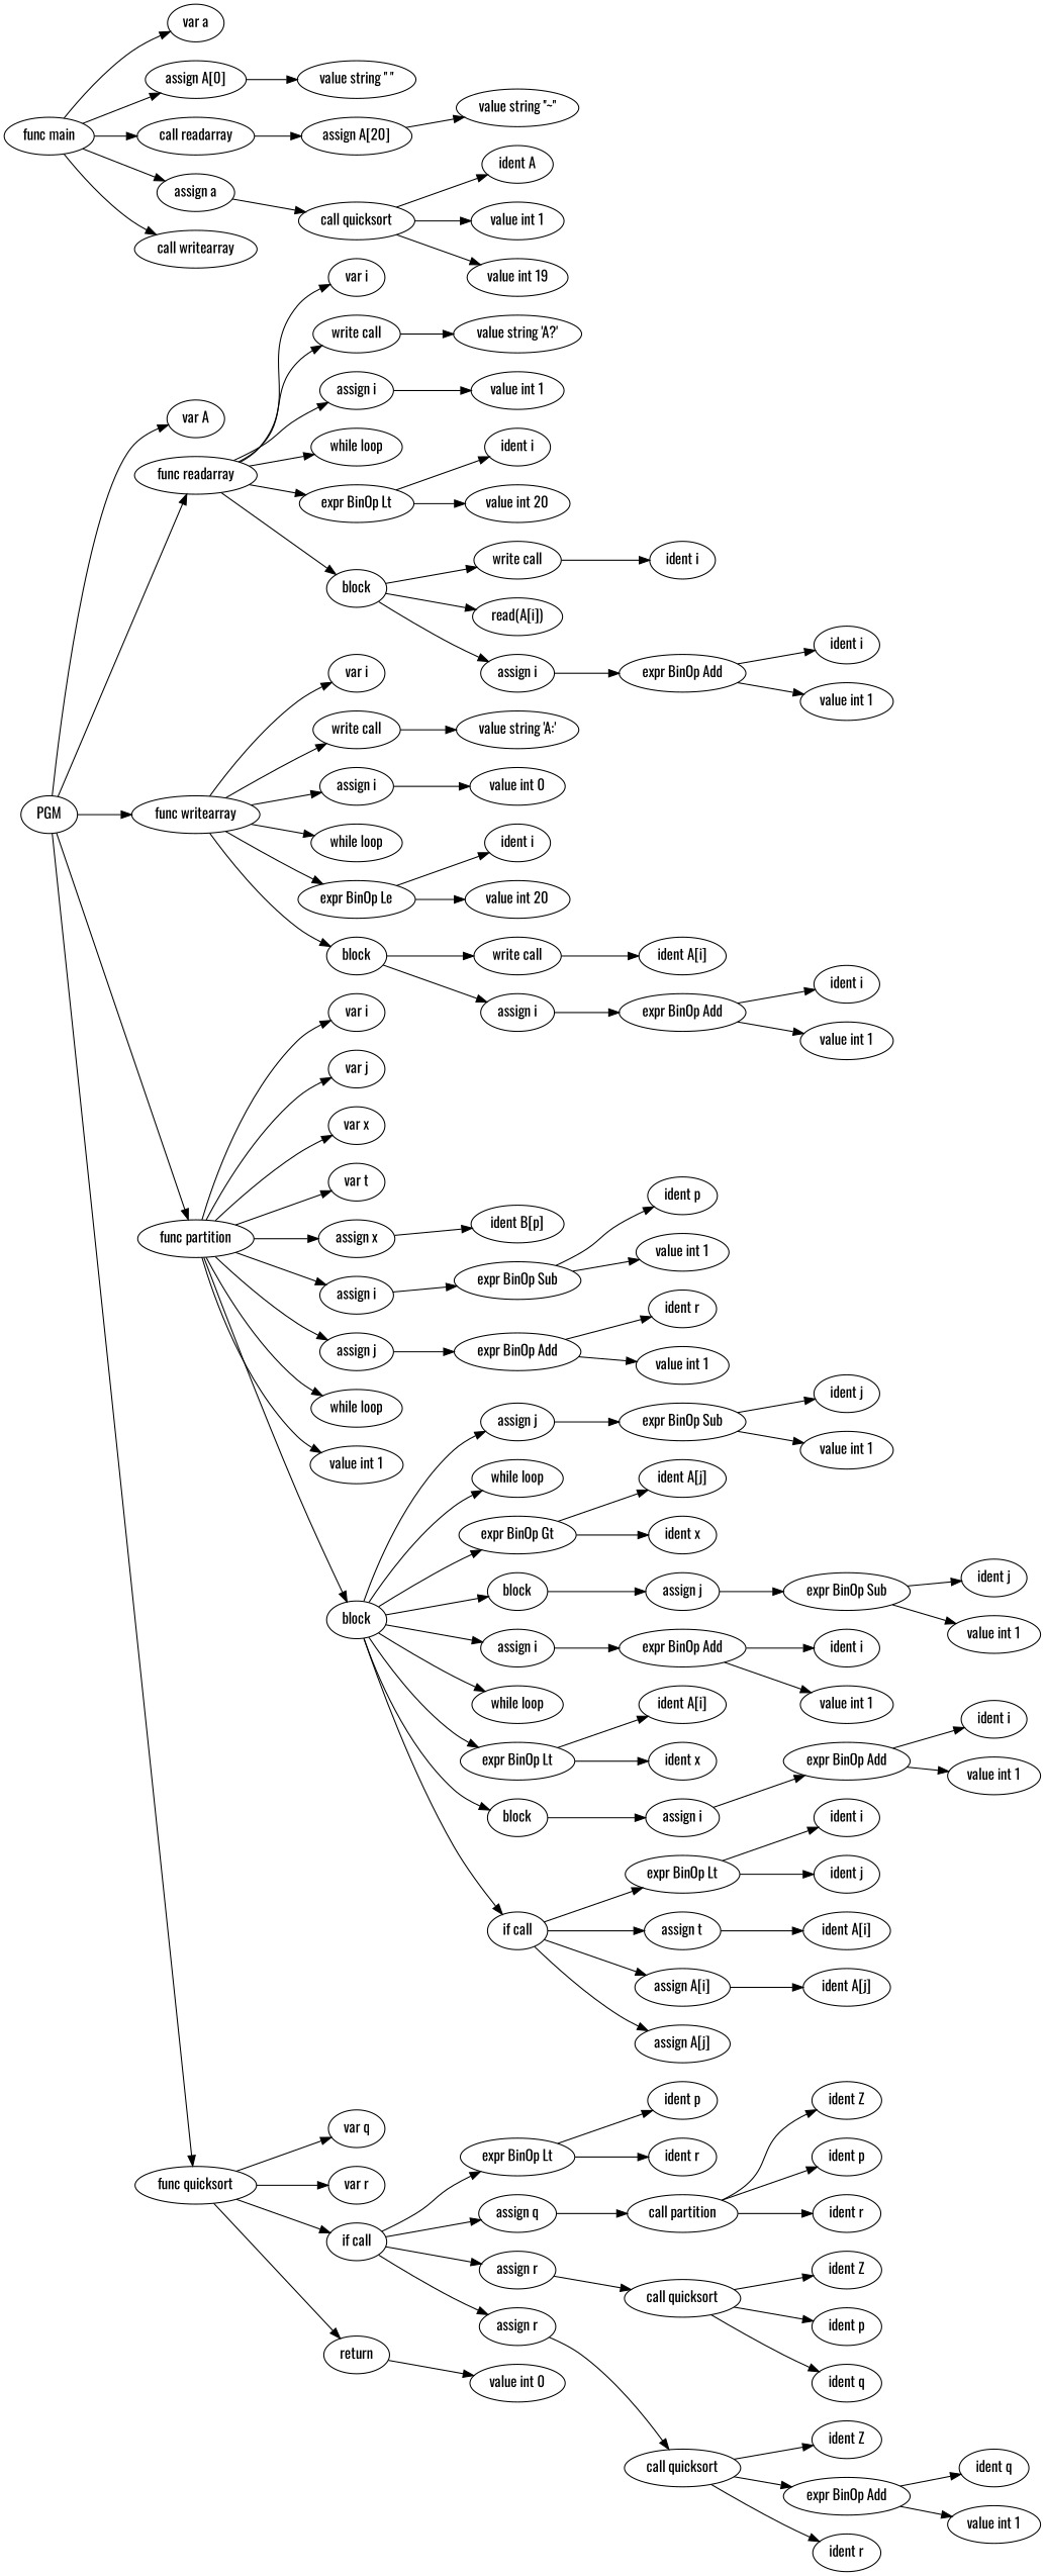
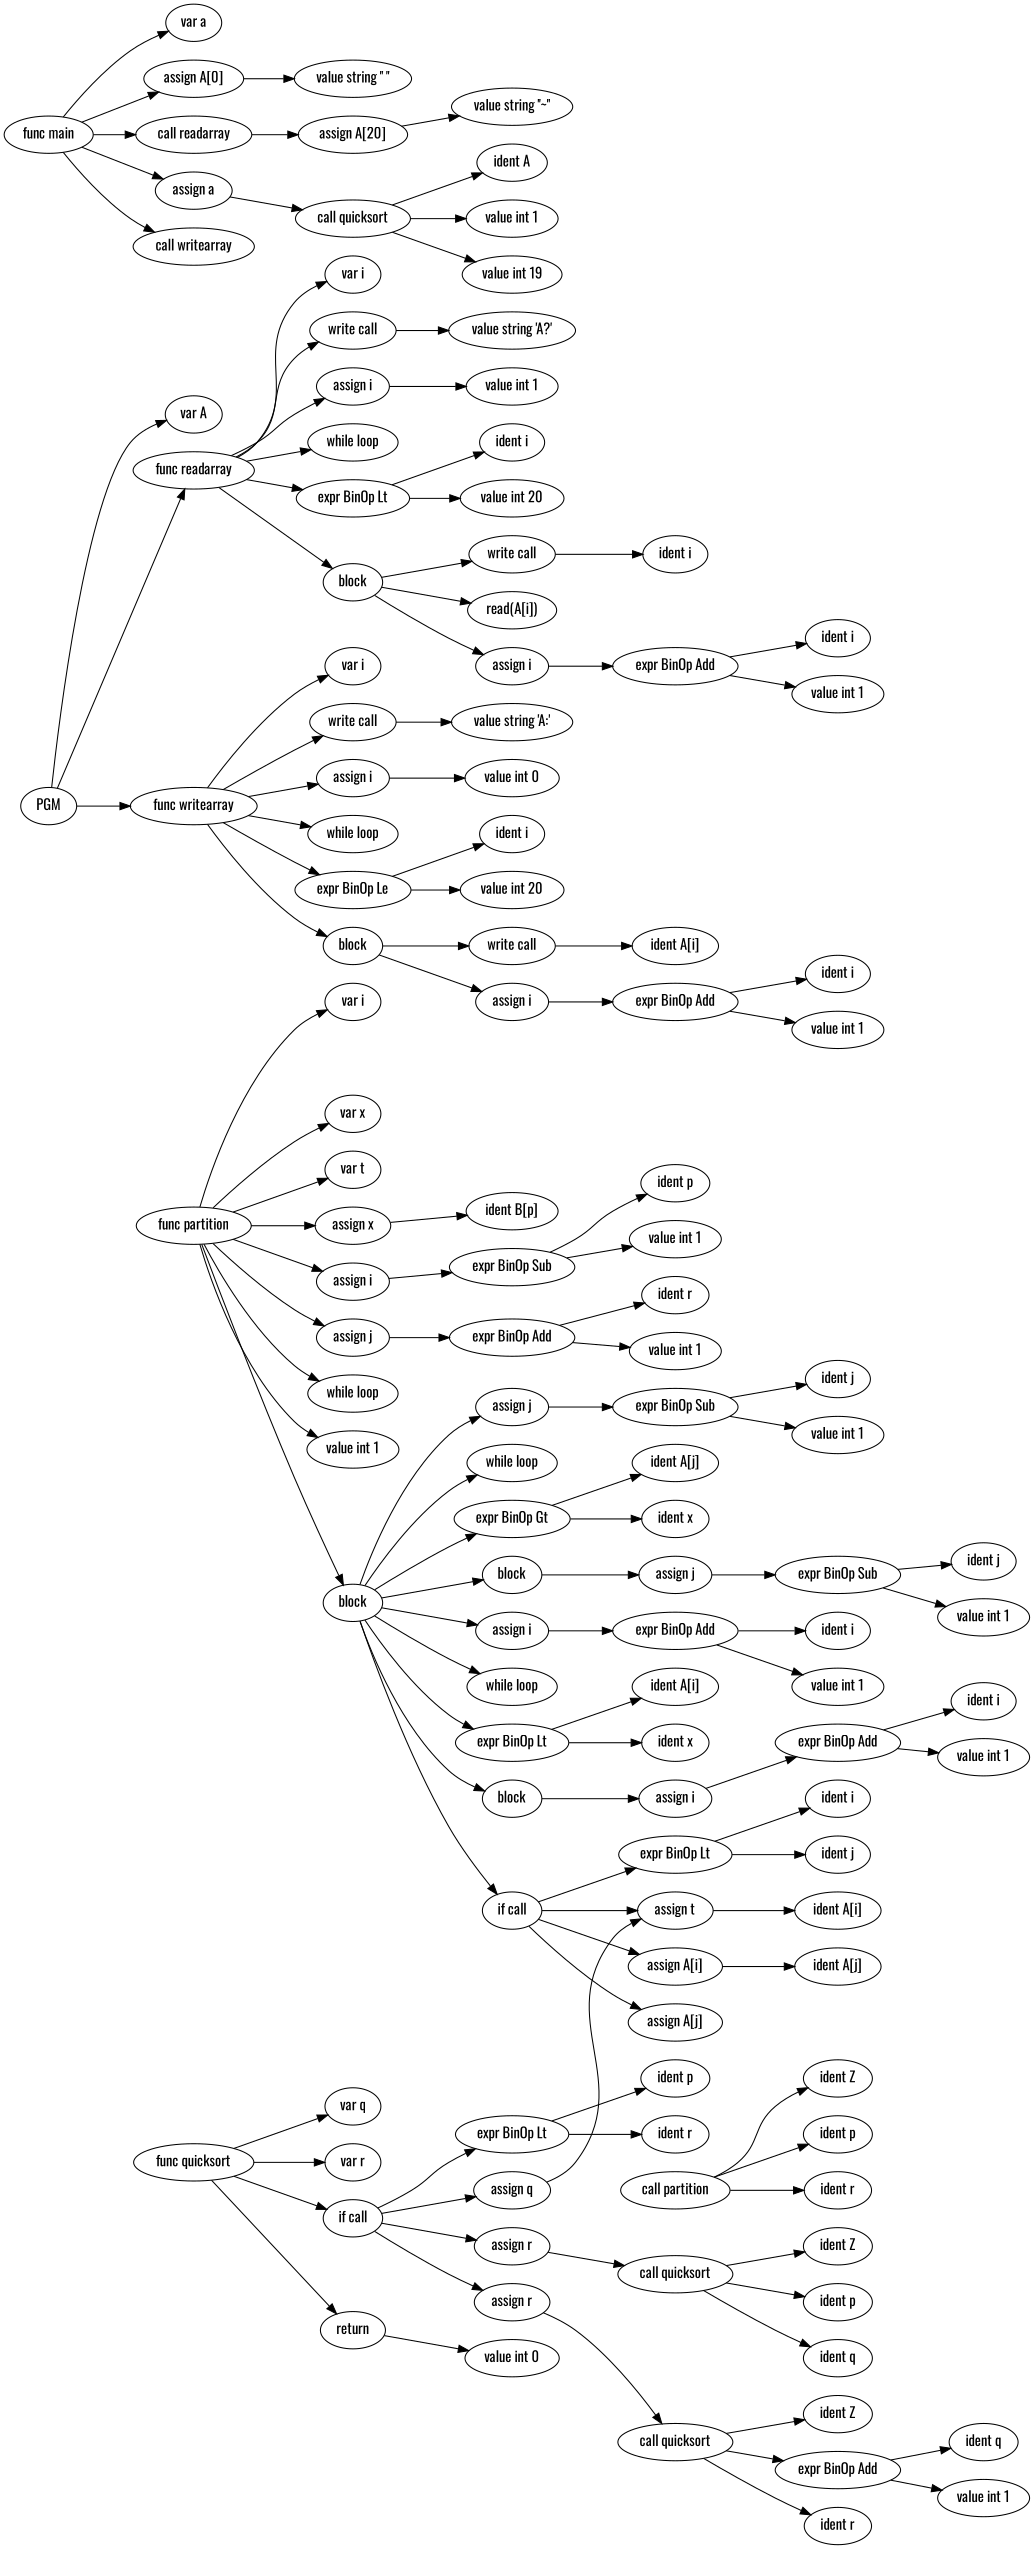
  digraph {
    fontname=Oswald
    rankdir=LR
    node [fontname=Oswald shape=ellipse]
    edge [fontname=Oswald]
    n1 [label=PGM]
    n2 [label="var A"]
    n3 [label="func readarray"]
    n4 [label="func writearray"]
    n5 [label="func partition"]
    n6 [label="func quicksort"]
    n7 [label="var i"]
    n8 [label="write call"]
    n9 [label="assign i"]
    n10 [label="while loop"]
    n11 [label="expr BinOp Lt"]
    n12 [label=block]
    n13 [label="var i"]
    n14 [label="write call"]
    n15 [label="assign i"]
    n16 [label="while loop"]
    n17 [label="expr BinOp Le"]
    n18 [label=block]
    n19 [label="var i"]
-   n20 [label="var j"]
    n21 [label="var x"]
    n22 [label="var t"]
    n23 [label="assign x"]
    n24 [label="assign i"]
    n25 [label="assign j"]
    n26 [label="while loop"]
    n27 [label="value int 1"]
    n28 [label=block]
    n29 [label="var q"]
    n30 [label="var r"]
    n31 [label="if call"]
    n32 [label=return]
    n33 [label="func main"]
    n34 [label="var a"]
    n35 [label="assign A[0]"]
    n36 [label="call readarray"]
    n37 [label="assign a"]
    n38 [label="call writearray"]
    n39 [label="value string 'A?'"]
    n40 [label="value int 1"]
    n41 [label="ident i"]
    n42 [label="value int 20"]
    n43 [label="write call"]
    n44 [label="read(A[i])"]
    n45 [label="assign i"]
    n46 [label="ident i"]
    n47 [label="expr BinOp Add"]
    n48 [label="ident i"]
    n49 [label="value int 1"]
    n50 [label="value string 'A:'"]
    n51 [label="value int 0"]
    n52 [label="ident i"]
    n53 [label="value int 20"]
    n54 [label="write call"]
    n55 [label="assign i"]
    n56 [label="ident A[i]"]
    n57 [label="expr BinOp Add"]
    n58 [label="ident i"]
    n59 [label="value int 1"]
    n60 [label="ident B[p]"]
    n61 [label="expr BinOp Sub"]
    n62 [label="expr BinOp Add"]
    n63 [label="assign j"]
    n64 [label="while loop"]
    n65 [label="expr BinOp Gt"]
    n66 [label=block]
    n67 [label="assign i"]
    n68 [label="while loop"]
    n69 [label="expr BinOp Lt"]
    n70 [label=block]
    n71 [label="if call"]
    n72 [label="ident p"]
    n73 [label="value int 1"]
    n74 [label="ident r"]
    n75 [label="value int 1"]
    n76 [label="expr BinOp Sub"]
    n77 [label="ident A[j]"]
    n78 [label="ident x"]
    n79 [label="assign j"]
    n80 [label="expr BinOp Add"]
    n81 [label="ident A[i]"]
    n82 [label="ident x"]
    n83 [label="assign i"]
    n84 [label="expr BinOp Lt"]
    n85 [label="assign t"]
    n86 [label="assign A[i]"]
    n87 [label="assign A[j]"]
    n88 [label="ident j"]
    n89 [label="value int 1"]
    n90 [label="expr BinOp Sub"]
    n91 [label="ident j"]
    n92 [label="value int 1"]
    n93 [label="ident i"]
    n94 [label="value int 1"]
    n95 [label="expr BinOp Add"]
    n96 [label="ident i"]
    n97 [label="value int 1"]
    n98 [label="ident i"]
    n99 [label="ident j"]
    n100 [label="ident A[i]"]
    n101 [label="ident A[j]"]
    n102 [label="expr BinOp Lt"]
    n103 [label="assign q"]
    n104 [label="assign r"]
    n105 [label="assign r"]
    n106 [label="value int 0"]
    n107 [label="ident p"]
    n108 [label="ident r"]
    n109 [label="call partition"]
    n110 [label="call quicksort"]
    n111 [label="call quicksort"]
    n112 [label="ident Z"]
    n113 [label="ident p"]
    n114 [label="ident r"]
    n115 [label="ident Z"]
    n116 [label="ident p"]
    n117 [label="ident q"]
    n118 [label="ident Z"]
    n119 [label="expr BinOp Add"]
    n120 [label="ident r"]
    n121 [label="ident q"]
    n122 [label="value int 1"]
    n123 [label="value string '' ''"]
    n124 [label="assign A[20]"]
    n125 [label="value string ''~''"]
    n126 [label="call quicksort"]
    n127 [label="ident A"]
    n128 [label="value int 1"]
    n129 [label="value int 19"]
    n1 -> n2
    n1 -> n3
    n1 -> n4
-   n1 -> n5
-   n1 -> n6
    n3 -> n7
    n3 -> n8
    n3 -> n9
    n3 -> n10
    n3 -> n11
    n3 -> n12
    n4 -> n13
    n4 -> n14
    n4 -> n15
    n4 -> n16
    n4 -> n17
    n4 -> n18
    n5 -> n19
-   n5 -> n20
    n5 -> n21
    n5 -> n22
    n5 -> n23
    n5 -> n24
    n5 -> n25
    n5 -> n26
    n5 -> n27
    n5 -> n28
    n6 -> n29
    n6 -> n30
    n6 -> n31
    n6 -> n32
    n8 -> n39
    n9 -> n40
    n11 -> n41
    n11 -> n42
    n12 -> n43
    n12 -> n44
    n12 -> n45
    n14 -> n50
    n15 -> n51
    n17 -> n52
    n17 -> n53
    n18 -> n54
    n18 -> n55
    n23 -> n60
    n24 -> n61
    n25 -> n62
    n28 -> n63
    n28 -> n64
    n28 -> n65
    n28 -> n66
    n28 -> n67
    n28 -> n68
    n28 -> n69
    n28 -> n70
    n28 -> n71
    n31 -> n102
    n31 -> n103
    n31 -> n104
    n31 -> n105
    n32 -> n106
    n33 -> n34
    n33 -> n35
    n33 -> n36
    n33 -> n37
    n33 -> n38
    n35 -> n123
    n36 -> n124
    n37 -> n126
    n43 -> n46
    n45 -> n47
    n47 -> n48
    n47 -> n49
    n54 -> n56
    n55 -> n57
    n57 -> n58
    n57 -> n59
    n61 -> n72
    n61 -> n73
    n62 -> n74
    n62 -> n75
    n63 -> n76
    n65 -> n77
    n65 -> n78
    n66 -> n79
    n67 -> n80
    n69 -> n81
    n69 -> n82
    n70 -> n83
    n71 -> n84
    n71 -> n85
    n71 -> n86
    n71 -> n87
    n76 -> n88
    n76 -> n89
    n79 -> n90
    n80 -> n93
    n80 -> n94
    n83 -> n95
    n84 -> n98
    n84 -> n99
    n85 -> n100
    n86 -> n101
    n90 -> n91
    n90 -> n92
    n95 -> n96
    n95 -> n97
    n102 -> n107
    n102 -> n108
-   n103 -> n109
+   n103 -> n85
    n104 -> n110
    n105 -> n111
    n109 -> n112
    n109 -> n113
    n109 -> n114
    n110 -> n115
    n110 -> n116
    n110 -> n117
    n111 -> n118
    n111 -> n119
    n111 -> n120
    n119 -> n121
    n119 -> n122
    n124 -> n125
    n126 -> n127
    n126 -> n128
    n126 -> n129
  }
